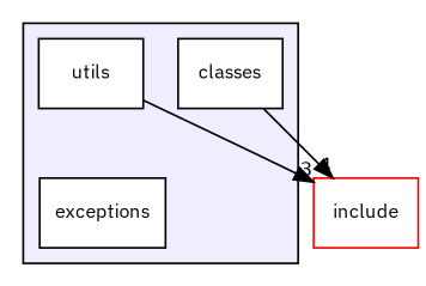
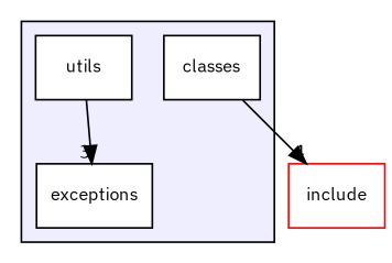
  digraph {
    compound=true
    fontname="IBM Plex Sans"
    node [color=black fillcolor=white fontname="IBM Plex Sans" fontsize=10 shape=box style=filled]
    edge [fontname="IBM Plex Sans" labeldistance=1.5 labelfontname=Helvetica labelfontsize=10]
    n1 [label=classes]
    n2 [label=exceptions]
    n3 [label=utils]
    n4 [color=red label=include]
    subgraph cluster_1 {
      bgcolor="#eeeeff"
      pencolor=black
      n1
      n2
      n3
    }
    n1 -> n4 [headlabel=4]
-   n3 -> n4 [headlabel=3]
+   n3 -> n2 [headlabel=3]
  }
